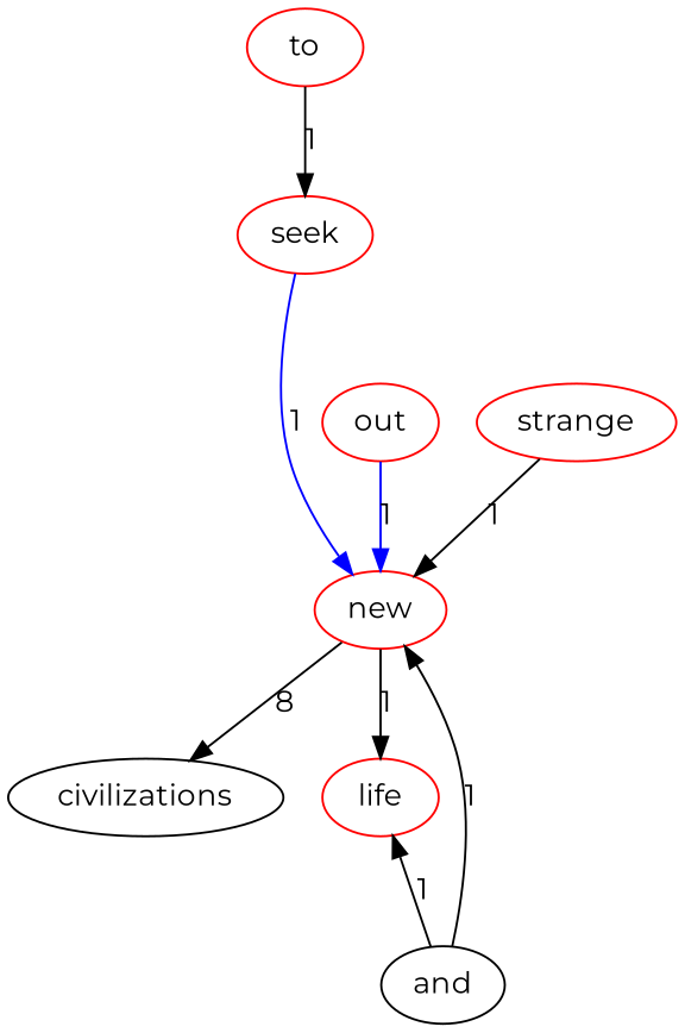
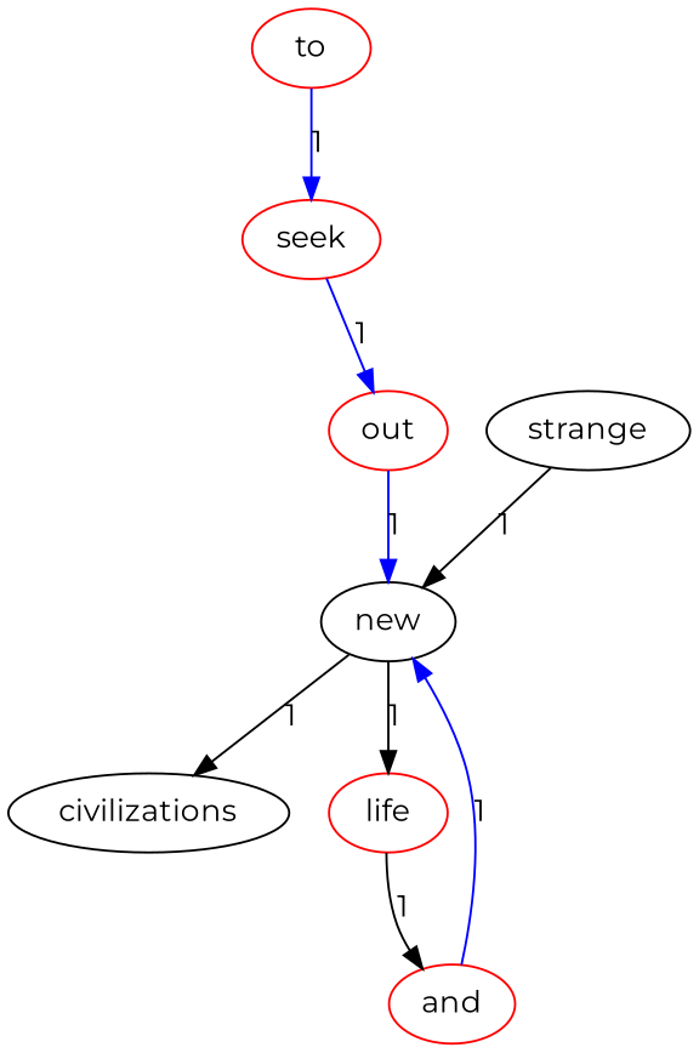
  digraph {
    fontname=Montserrat
    node [color=red fontname=Montserrat]
    edge [fontname=Montserrat]
-   new
+   new [color=black]
    civilizations [color=""]
    life
-   and [color=""]
+   and
    to
    seek
-   strange
+   strange [color=""]
    out
-   new -> civilizations [label=8]
+   new -> civilizations [label=1]
    new -> life [label=1]
-   and -> life [label=1]
-   and -> new [label=1]
-   to -> seek [color=black label=1]
-   seek -> new [color=blue label=1]
+   life -> and [label=1]
+   and -> new [label=1 color=blue]
+   to -> seek [color=blue label=1]
+   seek -> out [color=blue label=1]
    strange -> new [label=1]
    out -> new [color=blue label=1]
  }
